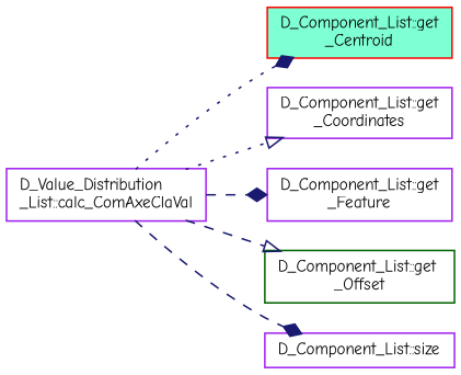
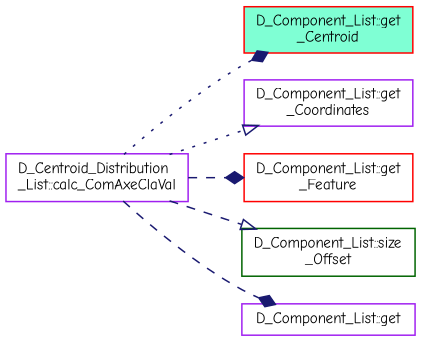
  digraph {
    fontname="Comic Neue"
    rankdir=LR
    node [color=purple fillcolor=white fontname="Comic Neue" fontsize=10 shape=record style=filled]
    edge [arrowhead=diamond color=midnightblue fontname="Comic Neue" fontsize=10 labelfontname=Helvetica labelfontsize=10 style=dashed]
-   n1 [fontcolor=black height=0.2 label="D_Value_Distribution\l_List::calc_ComAxeClaVal" width=0.4]
+   n1 [fontcolor=black height=0.2 label="D_Centroid_Distribution\l_List::calc_ComAxeClaVal" width=0.4]
    n2 [color=red fillcolor=aquamarine height=0.2 label="D_Component_List::get\l_Centroid" width=0.4]
    n3 [height=0.2 label="D_Component_List::get\l_Coordinates" width=0.4]
-   n4 [height=0.2 label="D_Component_List::get\l_Feature" width=0.4]
-   n5 [color=darkgreen height=0.2 label="D_Component_List::get\l_Offset" width=0.4]
-   n6 [height=0.2 label="D_Component_List::size" width=0.4]
+   n4 [color=red height=0.2 label="D_Component_List::get\l_Feature" width=0.4]
+   n5 [color=darkgreen height=0.2 label="D_Component_List::size\l_Offset" width=0.4]
+   n6 [height=0.2 label="D_Component_List::get" width=0.4]
    n1 -> n2 [style=dotted]
    n1 -> n3 [arrowhead=onormal style=dotted]
    n1 -> n4
    n1 -> n5 [arrowhead=onormal]
    n1 -> n6
  }
